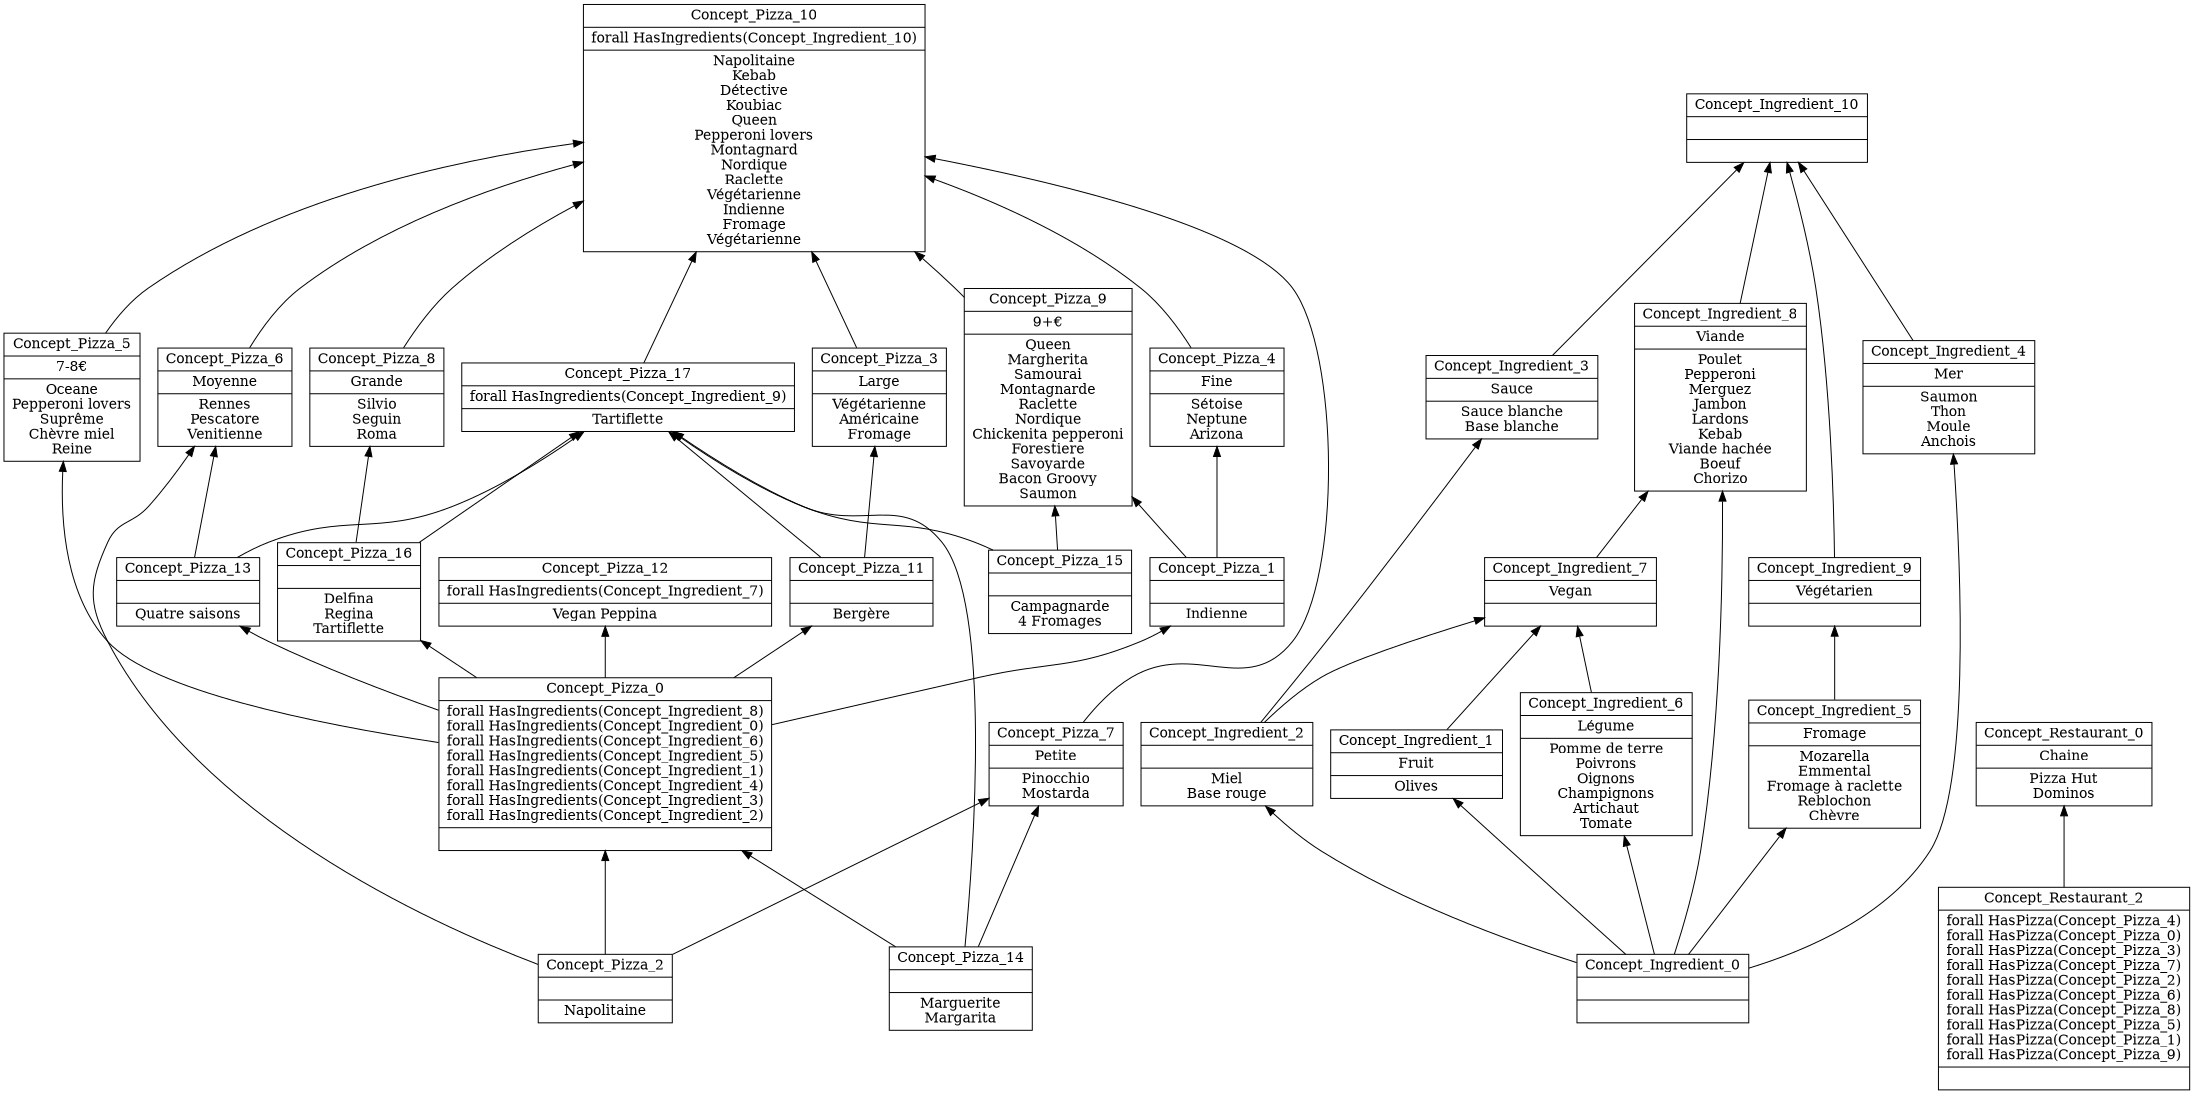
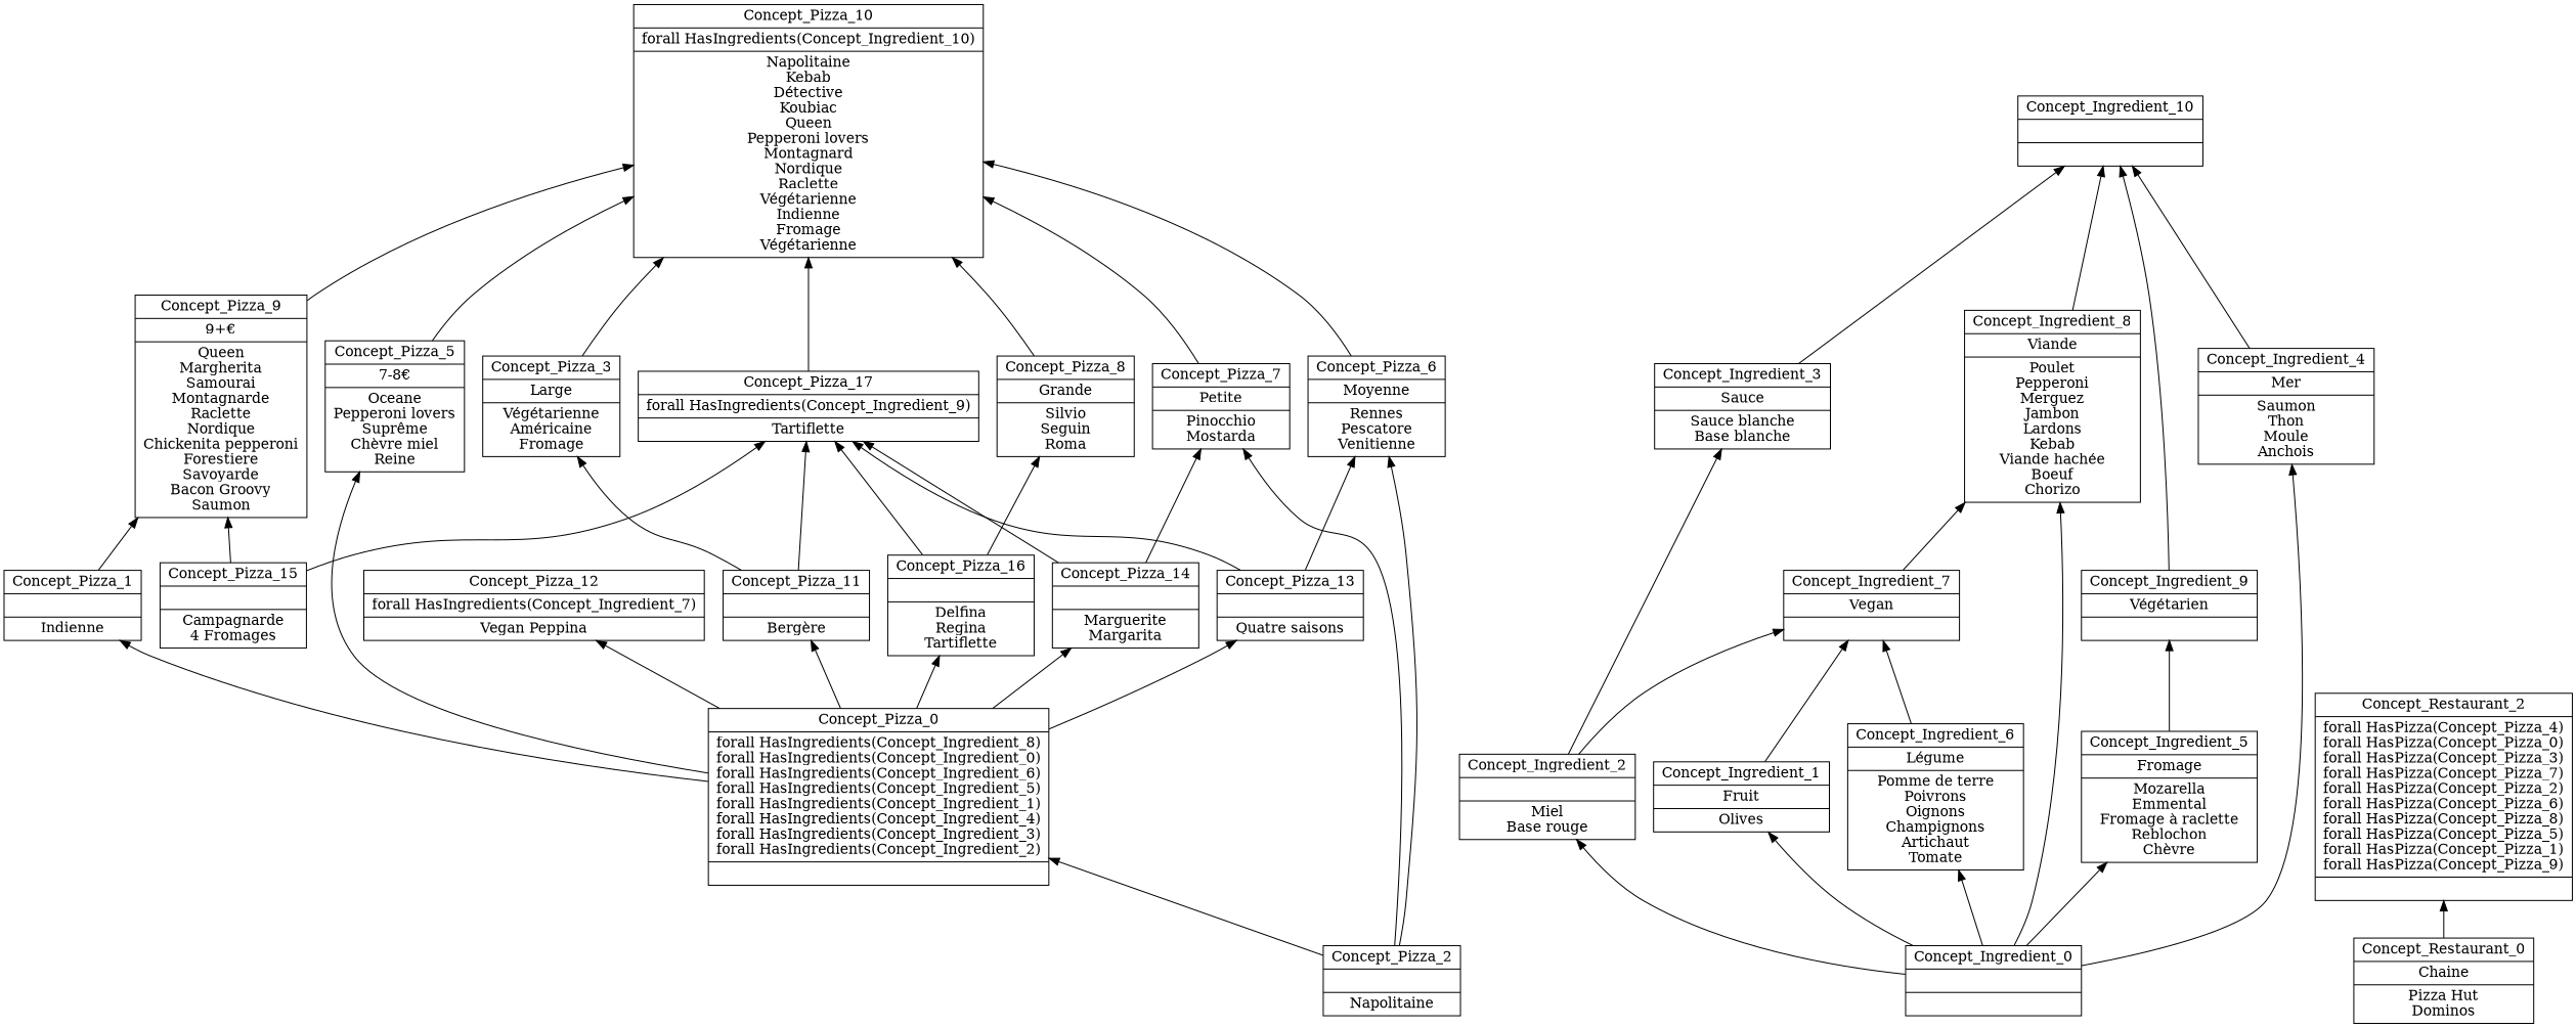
  digraph {
    rankdir=BT
    node [shape=record]
    n1 [label="{Concept_Pizza_10|forall HasIngredients(Concept_Ingredient_10)\n|Napolitaine\nKebab\nDétective\nKoubiac\nQueen\nPepperoni lovers\nMontagnard\nNordique\nRaclette\nVégétarienne\nIndienne\nFromage\nVégétarienne\n}"]
-   n2 [label="{Concept_Pizza_4|Fine\n|Sétoise\nNeptune\nArizona\n}"]
    n3 [label="{Concept_Pizza_0|forall HasIngredients(Concept_Ingredient_8)\nforall HasIngredients(Concept_Ingredient_0)\nforall HasIngredients(Concept_Ingredient_6)\nforall HasIngredients(Concept_Ingredient_5)\nforall HasIngredients(Concept_Ingredient_1)\nforall HasIngredients(Concept_Ingredient_4)\nforall HasIngredients(Concept_Ingredient_3)\nforall HasIngredients(Concept_Ingredient_2)\n|}"]
    n4 [label="{Concept_Pizza_2||Napolitaine\n}"]
    n5 [label="{Concept_Pizza_5|7-8€\n|Oceane\nPepperoni lovers\nSuprême\nChèvre miel\nReine\n}"]
    n6 [label="{Concept_Pizza_1||Indienne\n}"]
    n7 [label="{Concept_Pizza_12|forall HasIngredients(Concept_Ingredient_7)\n|Vegan Peppina\n}"]
    n8 [label="{Concept_Pizza_11||Bergère\n}"]
    n9 [label="{Concept_Pizza_16||Delfina\nRegina\nTartiflette\n}"]
    n10 [label="{Concept_Pizza_14||Marguerite\nMargarita\n}"]
    n11 [label="{Concept_Pizza_13||Quatre saisons\n}"]
    n12 [label="{Concept_Pizza_3|Large\n|Végétarienne\nAméricaine\nFromage\n}"]
    n13 [label="{Concept_Pizza_7|Petite\n|Pinocchio\nMostarda\n}"]
    n14 [label="{Concept_Pizza_6|Moyenne\n|Rennes\nPescatore\nVenitienne\n}"]
    n15 [label="{Concept_Pizza_8|Grande\n|Silvio\nSeguin\nRoma\n}"]
    n16 [label="{Concept_Pizza_9|9+€\n|Queen\nMargherita\nSamourai\nMontagnarde\nRaclette\nNordique\nChickenita pepperoni\nForestiere\nSavoyarde\nBacon Groovy\nSaumon\n}"]
    n17 [label="{Concept_Pizza_15||Campagnarde\n4 Fromages\n}"]
    n18 [label="{Concept_Pizza_17|forall HasIngredients(Concept_Ingredient_9)\n|Tartiflette\n}"]
    n19 [label="{Concept_Ingredient_10||}"]
    n20 [label="{Concept_Ingredient_8|Viande\n|Poulet\nPepperoni\nMerguez\nJambon\nLardons\nKebab\nViande hachée\nBoeuf\nChorizo\n}"]
    n21 [label="{Concept_Ingredient_0||}"]
    n22 [label="{Concept_Ingredient_6|Légume\n|Pomme de terre\nPoivrons\nOignons\nChampignons\nArtichaut\nTomate\n}"]
    n23 [label="{Concept_Ingredient_5|Fromage\n|Mozarella\nEmmental\nFromage à raclette\nReblochon\nChèvre\n}"]
    n24 [label="{Concept_Ingredient_1|Fruit\n|Olives\n}"]
    n25 [label="{Concept_Ingredient_4|Mer\n|Saumon\nThon\nMoule\nAnchois\n}"]
    n26 [label="{Concept_Ingredient_2||Miel\nBase rouge\n}"]
    n27 [label="{Concept_Ingredient_7|Vegan\n|}"]
    n28 [label="{Concept_Ingredient_9|Végétarien\n|}"]
    n29 [label="{Concept_Ingredient_3|Sauce\n|Sauce blanche\nBase blanche\n}"]
    n30 [label="{Concept_Restaurant_0|Chaine\n|Pizza Hut\nDominos\n}"]
    n31 [label="{Concept_Restaurant_2|forall HasPizza(Concept_Pizza_4)\nforall HasPizza(Concept_Pizza_0)\nforall HasPizza(Concept_Pizza_3)\nforall HasPizza(Concept_Pizza_7)\nforall HasPizza(Concept_Pizza_2)\nforall HasPizza(Concept_Pizza_6)\nforall HasPizza(Concept_Pizza_8)\nforall HasPizza(Concept_Pizza_5)\nforall HasPizza(Concept_Pizza_1)\nforall HasPizza(Concept_Pizza_9)\n|}"]
    subgraph sub_1 {
      label=Pizza
      n1
-     n2
      n3
      n4
      n5
      n6
      n7
      n8
      n9
      n10
      n11
      n12
      n13
      n14
      n15
      n16
      n17
      n18
    }
    subgraph sub_2 {
      label=Ingredient
      n19
      n20
      n21
      n22
      n23
      n24
      n25
      n26
      n27
      n28
      n29
    }
    subgraph sub_3 {
      label=Restaurant
      n30
      n31
    }
-   n2 -> n1
    n3 -> n5
    n3 -> n6
    n3 -> n7
    n3 -> n8
    n3 -> n9
-   n10 -> n3
+   n3 -> n10
    n3 -> n11
    n4 -> n3
    n4 -> n13
    n4 -> n14
    n5 -> n1
-   n6 -> n2
    n6 -> n16
    n8 -> n12
    n8 -> n18
    n9 -> n15
    n9 -> n18
    n10 -> n13
    n10 -> n18
    n11 -> n14
    n11 -> n18
    n12 -> n1
    n13 -> n1
    n14 -> n1
    n15 -> n1
    n16 -> n1
    n17 -> n16
    n17 -> n18
    n18 -> n1
    n20 -> n19
    n21 -> n20
    n21 -> n22
    n21 -> n23
    n21 -> n24
    n21 -> n25
    n21 -> n26
    n22 -> n27
    n23 -> n28
    n24 -> n27
    n25 -> n19
    n26 -> n27
    n26 -> n29
    n27 -> n20
    n28 -> n19
    n29 -> n19
-   n31 -> n30
+   n30 -> n31
  }
